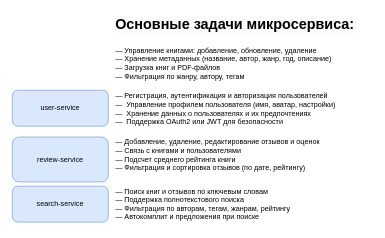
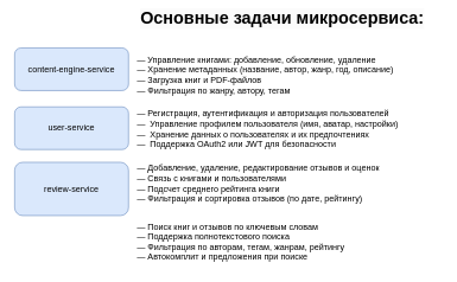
  <mxCell id="0" />
  <mxCell id="1" parent="0" />
  <mxCell id="2" value="user-service" style="rounded=1;whiteSpace=wrap;html=1;fillColor=#dae8fc;strokeColor=#6c8ebf;" parent="1" vertex="1"><mxGeometry x="20" y="150" width="160" height="60" as="geometry" /></mxCell>
+ <mxCell id="3" value="content-engine-service" style="rounded=1;whiteSpace=wrap;html=1;fillColor=#dae8fc;strokeColor=#6c8ebf;" parent="1" vertex="1"><mxGeometry x="20" y="67" width="160" height="60" as="geometry" /></mxCell>
  <mxCell id="4" value="review-service" style="rounded=1;whiteSpace=wrap;html=1;fillColor=#dae8fc;strokeColor=#6c8ebf;" parent="1" vertex="1"><mxGeometry x="20" y="228" width="160" height="75" as="geometry" /></mxCell>
- <mxCell id="5" value="search-service" style="rounded=1;whiteSpace=wrap;html=1;fillColor=#dae8fc;strokeColor=#6c8ebf;" parent="1" vertex="1"><mxGeometry x="20" y="310" width="160" height="60" as="geometry" /></mxCell>
  <mxCell id="6" value="— Управление книгами: добавление, обновление, удаление— Хранение метаданных (название, автор, жанр, год, описание)— Загрузка книг и PDF-файлов                                                — Фильтрация по жанру, автору, тегам" style="text;whiteSpace=wrap;overflow=hidden;rounded=0;" vertex="1" parent="1"><mxGeometry x="190" y="70" width="380" height="80" as="geometry" /></mxCell>
- <mxCell id="7" value="&lt;h1 style=&quot;forced-color-adjust: none; color: rgb(0, 0, 0); font-family: Helvetica; font-style: normal; font-variant-ligatures: normal; font-variant-caps: normal; letter-spacing: normal; orphans: 2; text-align: left; text-indent: 0px; text-transform: none; widows: 2; word-spacing: 0px; -webkit-text-stroke-width: 0px; white-space: normal; background-color: rgb(251, 251, 251); text-decoration-thickness: initial; text-decoration-style: initial; text-decoration-color: initial; margin-top: 0px;&quot;&gt;Основные задачи микросервиса:&lt;/h1&gt;" style="text;whiteSpace=wrap;html=1;" vertex="1" parent="1"><mxGeometry x="190" y="20" width="430" height="40" as="geometry" /></mxCell>
+ <mxCell id="7" value="&lt;h1 style=&quot;forced-color-adjust: none; color: rgb(0, 0, 0); font-family: Helvetica; font-style: normal; font-variant-ligatures: normal; font-variant-caps: normal; letter-spacing: normal; orphans: 2; text-align: left; text-indent: 0px; text-transform: none; widows: 2; word-spacing: 0px; -webkit-text-stroke-width: 0px; white-space: normal; background-color: rgb(251, 251, 251); text-decoration-thickness: initial; text-decoration-style: initial; text-decoration-color: initial; margin-top: 0px;&quot;&gt;Основные задачи микросервиса:&lt;/h1&gt;" style="text;whiteSpace=wrap;html=1;" vertex="1" parent="1"><mxGeometry x="195" y="5" width="430" height="40" as="geometry" /></mxCell>
  <mxCell id="8" value="— Регистрация, аутентификация и авторизация пользователей—  Управление профилем пользователя (имя, аватар, настройки)—  Хранение данных о пользователях и их предпочтениях—  Поддержка OAuth2 или JWT для безопасности&#10;&#10;&#10;&#10;" style="text;overflow=hidden;rounded=0;align=left;spacing=2;whiteSpace=wrap;" vertex="1" parent="1"><mxGeometry x="190" y="146" width="400" height="80" as="geometry" /></mxCell>
  <mxCell id="9" value="&lt;span style=&quot;background-color: transparent; color: light-dark(rgb(0, 0, 0), rgb(255, 255, 255));&quot;&gt;— Добавление, удаление, редактирование отзывов и оценок&lt;/span&gt;&lt;br&gt;&lt;span style=&quot;background-color: transparent; color: light-dark(rgb(0, 0, 0), rgb(255, 255, 255));&quot;&gt;— Связь с книгами и пользователями&lt;/span&gt;&lt;br&gt;&lt;span style=&quot;background-color: transparent; color: light-dark(rgb(0, 0, 0), rgb(255, 255, 255));&quot;&gt;— Подсчет среднего рейтинга книги&lt;/span&gt;&lt;br&gt;&lt;span style=&quot;background-color: transparent; color: light-dark(rgb(0, 0, 0), rgb(255, 255, 255));&quot;&gt;— Фильтрация и сортировка отзывов (по дате, рейтингу)&lt;/span&gt;&lt;h1 style=&quot;margin-top: 0px;&quot;&gt;&lt;br&gt;&lt;/h1&gt;" style="text;html=1;whiteSpace=wrap;overflow=hidden;rounded=0;align=left;" vertex="1" parent="1"><mxGeometry x="190" y="223" width="400" height="70" as="geometry" /></mxCell>
  <mxCell id="10" value="— Поиск книг и отзывов по ключевым словам&#10;— Поддержка полнотекстового поиска&#10;— Фильтрация по авторам, тегам, жанрам, рейтингу&#10;— Автокомплит и предложения при поиске" style="text;whiteSpace=wrap;overflow=hidden;rounded=0;align=left;" vertex="1" parent="1"><mxGeometry x="190" y="305" width="390" height="70" as="geometry" /></mxCell>
